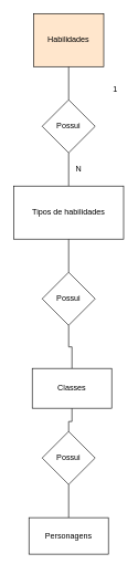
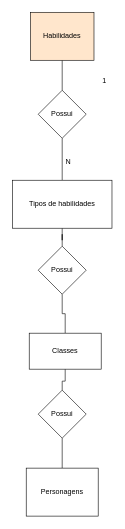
  <mxCell id="0" />
  <mxCell id="1" parent="0" />
  <mxCell id="2" value="" style="edgeStyle=orthogonalEdgeStyle;rounded=0;orthogonalLoop=1;jettySize=auto;html=1;endArrow=none;endFill=0;" edge="1" parent="1" source="3" target="5"><mxGeometry relative="1" as="geometry" /></mxCell>
  <mxCell id="3" value="Habilidades" style="rounded=0;whiteSpace=wrap;html=1;fillColor=#ffe6cc;" vertex="1" parent="1"><mxGeometry x="50" y="20" width="106" height="80" as="geometry" /></mxCell>
  <mxCell id="4" value="" style="edgeStyle=orthogonalEdgeStyle;rounded=0;orthogonalLoop=1;jettySize=auto;html=1;endArrow=none;endFill=0;" edge="1" parent="1" source="5" target="7"><mxGeometry relative="1" as="geometry" /></mxCell>
  <mxCell id="5" value="Possui" style="rhombus;whiteSpace=wrap;html=1;" vertex="1" parent="1"><mxGeometry x="63" y="150" width="80" height="80" as="geometry" /></mxCell>
  <mxCell id="6" value="" style="edgeStyle=orthogonalEdgeStyle;rounded=0;orthogonalLoop=1;jettySize=auto;html=1;endArrow=none;endFill=0;" edge="1" parent="1" source="7" target="11"><mxGeometry relative="1" as="geometry" /></mxCell>
- <mxCell id="7" value="Tipos de habilidades" style="rounded=0;whiteSpace=wrap;html=1;" vertex="1" parent="1"><mxGeometry x="20" y="280" width="166" height="80" as="geometry" /></mxCell>
+ <mxCell id="7" value="Tipos de habilidades" style="rounded=0;whiteSpace=wrap;html=1;" vertex="1" parent="1"><mxGeometry x="20" y="300" width="166" height="80" as="geometry" /></mxCell>
  <mxCell id="8" value="1" style="text;html=1;align=center;verticalAlign=middle;resizable=0;points=[];autosize=1;" vertex="1" parent="1"><mxGeometry x="163" y="125" width="20" height="20" as="geometry" /></mxCell>
- <mxCell id="9" value="N" style="text;html=1;align=center;verticalAlign=middle;resizable=0;points=[];autosize=1;" vertex="1" parent="1"><mxGeometry x="108" y="245" width="20" height="20" as="geometry" /></mxCell>
+ <mxCell id="9" value="N" style="text;html=1;align=center;verticalAlign=middle;resizable=0;points=[];autosize=1;" vertex="1" parent="1"><mxGeometry x="103" y="260" width="20" height="20" as="geometry" /></mxCell>
  <mxCell id="10" value="" style="edgeStyle=orthogonalEdgeStyle;rounded=0;orthogonalLoop=1;jettySize=auto;html=1;endArrow=none;endFill=0;" edge="1" parent="1" source="11" target="13"><mxGeometry relative="1" as="geometry" /></mxCell>
  <mxCell id="11" value="Possui" style="rhombus;whiteSpace=wrap;html=1;" vertex="1" parent="1"><mxGeometry x="63" y="410" width="80" height="80" as="geometry" /></mxCell>
  <mxCell id="12" value="" style="edgeStyle=orthogonalEdgeStyle;rounded=0;orthogonalLoop=1;jettySize=auto;html=1;endArrow=none;endFill=0;" edge="1" parent="1" source="13" target="15"><mxGeometry relative="1" as="geometry" /></mxCell>
  <mxCell id="13" value="Classes" style="rounded=0;whiteSpace=wrap;html=1;" vertex="1" parent="1"><mxGeometry x="48" y="555" width="120" height="60" as="geometry" /></mxCell>
  <mxCell id="14" value="" style="edgeStyle=orthogonalEdgeStyle;rounded=0;orthogonalLoop=1;jettySize=auto;html=1;endArrow=none;endFill=0;" edge="1" parent="1" source="15" target="16"><mxGeometry relative="1" as="geometry" /></mxCell>
  <mxCell id="15" value="Possui" style="rhombus;whiteSpace=wrap;html=1;" vertex="1" parent="1"><mxGeometry x="63" y="650" width="80" height="80" as="geometry" /></mxCell>
- <mxCell id="16" value="Personagens" style="rounded=0;whiteSpace=wrap;html=1;" vertex="1" parent="1"><mxGeometry x="43" y="780" width="120" height="55" as="geometry" /></mxCell>
+ <mxCell id="16" value="Personagens" style="rounded=0;whiteSpace=wrap;html=1;" vertex="1" parent="1"><mxGeometry x="43" y="780" width="120" height="80" as="geometry" /></mxCell>
